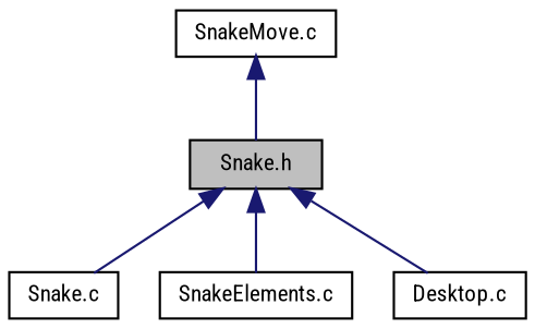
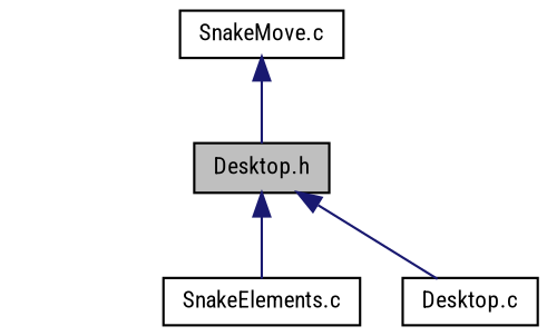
  digraph {
    fontname="Roboto Condensed"
    node [color=black fillcolor=white fontname="Roboto Condensed" fontsize=10 shape=record style=filled]
    edge [color=midnightblue dir=back fontname="Roboto Condensed" fontsize=10 labelfontname=TimesNewRoman labelfontsize=10 style=solid]
-   n1 [fillcolor=grey75 fontcolor=black height=0.2 label="Snake.h" width=0.4]
-   n2 [height=0.2 label="Snake.c" width=0.4]
+   n1 [fillcolor=grey75 fontcolor=black height=0.2 label="Desktop.h" width=0.4]
    n3 [height=0.2 label="SnakeElements.c" width=0.4]
    n4 [height=0.2 label="Desktop.c" width=0.4]
    n5 [height=0.2 label="SnakeMove.c" width=0.4]
-   n1 -> n2
    n1 -> n3
    n1 -> n4
    n5 -> n1
  }
